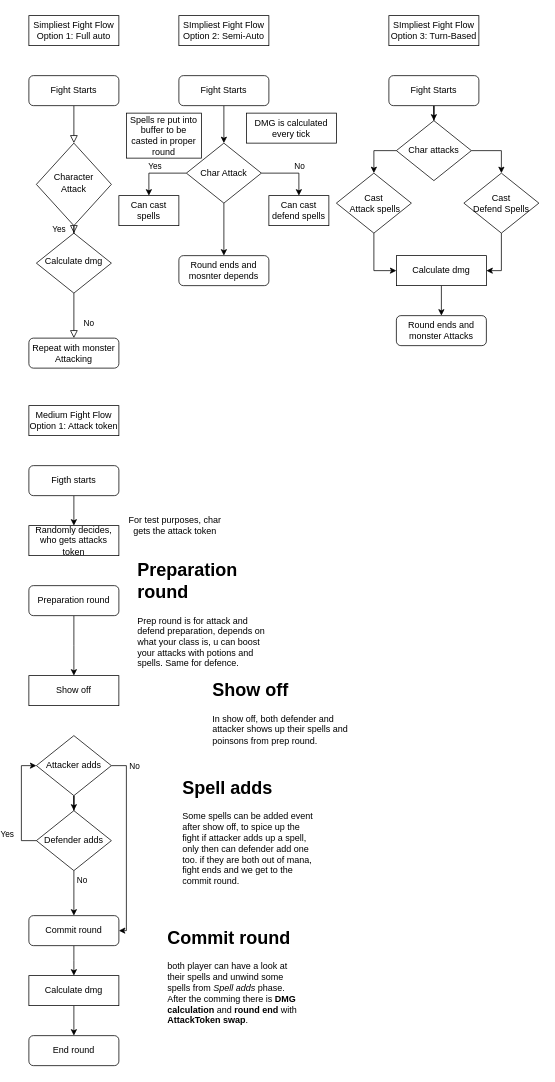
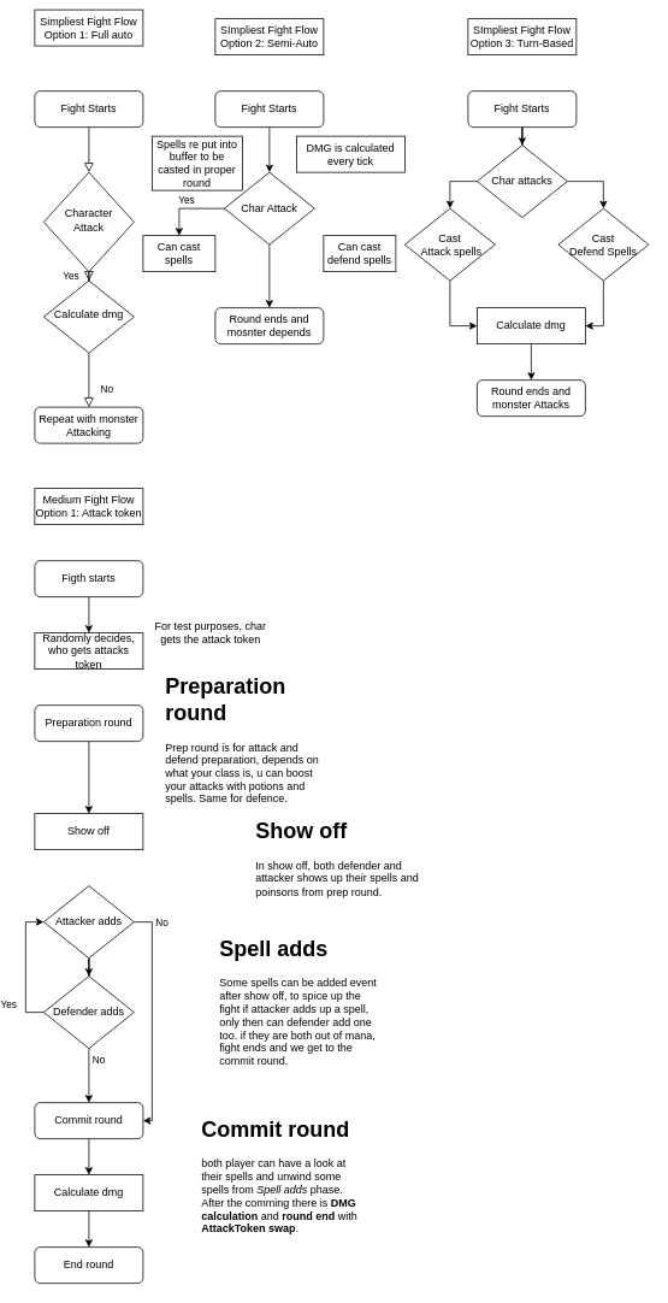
  <mxCell id="0" />
  <mxCell id="1" parent="0" />
  <mxCell id="2" value="" style="rounded=0;html=1;jettySize=auto;orthogonalLoop=1;fontSize=11;endArrow=block;endFill=0;endSize=8;strokeWidth=1;shadow=0;labelBackgroundColor=none;edgeStyle=orthogonalEdgeStyle;" parent="1" source="3" target="5" edge="1"><mxGeometry relative="1" as="geometry" /></mxCell>
  <mxCell id="3" value="Fight Starts" style="rounded=1;whiteSpace=wrap;html=1;fontSize=12;glass=0;strokeWidth=1;shadow=0;" parent="1" vertex="1"><mxGeometry x="30" y="100" width="120" height="40" as="geometry" /></mxCell>
  <mxCell id="4" value="Yes" style="rounded=0;html=1;jettySize=auto;orthogonalLoop=1;fontSize=11;endArrow=block;endFill=0;endSize=8;strokeWidth=1;shadow=0;labelBackgroundColor=none;edgeStyle=orthogonalEdgeStyle;" parent="1" source="5" target="7" edge="1"><mxGeometry y="20" relative="1" as="geometry"><mxPoint as="offset" /></mxGeometry></mxCell>
  <mxCell id="5" value="Character&lt;br&gt;Attack" style="rhombus;whiteSpace=wrap;html=1;shadow=0;fontFamily=Helvetica;fontSize=12;align=center;strokeWidth=1;spacing=6;spacingTop=-4;" parent="1" vertex="1"><mxGeometry x="40" y="190" width="100" height="110" as="geometry" /></mxCell>
  <mxCell id="6" value="No" style="rounded=0;html=1;jettySize=auto;orthogonalLoop=1;fontSize=11;endArrow=block;endFill=0;endSize=8;strokeWidth=1;shadow=0;labelBackgroundColor=none;edgeStyle=orthogonalEdgeStyle;" parent="1" source="7" target="8" edge="1"><mxGeometry x="0.333" y="20" relative="1" as="geometry"><mxPoint as="offset" /></mxGeometry></mxCell>
  <mxCell id="7" value="Calculate dmg" style="rhombus;whiteSpace=wrap;html=1;shadow=0;fontFamily=Helvetica;fontSize=12;align=center;strokeWidth=1;spacing=6;spacingTop=-4;" parent="1" vertex="1"><mxGeometry x="40" y="310" width="100" height="80" as="geometry" /></mxCell>
  <mxCell id="8" value="Repeat with monster&lt;br&gt;Attacking" style="rounded=1;whiteSpace=wrap;html=1;fontSize=12;glass=0;strokeWidth=1;shadow=0;" parent="1" vertex="1"><mxGeometry x="30" y="450" width="120" height="40" as="geometry" /></mxCell>
- <mxCell id="9" value="Simpliest Fight Flow&lt;br&gt;Option 1: Full auto" style="rounded=0;whiteSpace=wrap;html=1;" vertex="1" parent="1"><mxGeometry x="30" width="120" height="40" as="geometry" y="20" /></mxCell>
+ <mxCell id="9" value="Simpliest Fight Flow&lt;br&gt;Option 1: Full auto" style="rounded=0;whiteSpace=wrap;html=1;" vertex="1" parent="1"><mxGeometry x="30" y="10" width="120" height="40" as="geometry" /></mxCell>
  <mxCell id="10" value="SImpliest Fight Flow&lt;br&gt;Option 2: Semi-Auto" style="rounded=0;whiteSpace=wrap;html=1;" vertex="1" parent="1"><mxGeometry x="230" width="120" height="40" as="geometry" y="20" /></mxCell>
  <mxCell id="11" style="edgeStyle=orthogonalEdgeStyle;rounded=0;orthogonalLoop=1;jettySize=auto;html=1;entryX=0.5;entryY=0;entryDx=0;entryDy=0;" edge="1" parent="1" source="12" target="18"><mxGeometry relative="1" as="geometry" /></mxCell>
  <mxCell id="12" value="Fight Starts" style="rounded=1;whiteSpace=wrap;html=1;" vertex="1" parent="1"><mxGeometry x="230" y="100" width="120" height="40" as="geometry" /></mxCell>
  <mxCell id="13" style="edgeStyle=orthogonalEdgeStyle;rounded=0;orthogonalLoop=1;jettySize=auto;html=1;entryX=0.5;entryY=0;entryDx=0;entryDy=0;" edge="1" parent="1" source="18" target="19"><mxGeometry relative="1" as="geometry" /></mxCell>
  <mxCell id="14" value="Yes" style="edgeLabel;html=1;align=center;verticalAlign=middle;resizable=0;points=[];" vertex="1" connectable="0" parent="13"><mxGeometry x="0.083" y="-1" relative="1" as="geometry"><mxPoint y="-9" as="offset" /></mxGeometry></mxCell>
- <mxCell id="15" style="edgeStyle=orthogonalEdgeStyle;rounded=0;orthogonalLoop=1;jettySize=auto;html=1;entryX=0.5;entryY=0;entryDx=0;entryDy=0;" edge="1" parent="1" source="18" target="20"><mxGeometry relative="1" as="geometry" /></mxCell>
- <mxCell id="16" value="No" style="edgeLabel;html=1;align=center;verticalAlign=middle;resizable=0;points=[];" vertex="1" connectable="0" parent="15"><mxGeometry x="0.092" y="1" relative="1" as="geometry"><mxPoint x="6" y="-9" as="offset" /></mxGeometry></mxCell>
  <mxCell id="17" style="edgeStyle=orthogonalEdgeStyle;rounded=0;orthogonalLoop=1;jettySize=auto;html=1;entryX=0.5;entryY=0;entryDx=0;entryDy=0;" edge="1" parent="1" source="18" target="22"><mxGeometry relative="1" as="geometry" /></mxCell>
  <mxCell id="18" value="Char Attack" style="rhombus;whiteSpace=wrap;html=1;" vertex="1" parent="1"><mxGeometry x="240" y="190" width="100" height="80" as="geometry" /></mxCell>
  <mxCell id="19" value="Can cast spells" style="rounded=0;whiteSpace=wrap;html=1;" vertex="1" parent="1"><mxGeometry x="150" y="260" width="80" height="40" as="geometry" /></mxCell>
  <mxCell id="20" value="Can cast defend spells" style="rounded=0;whiteSpace=wrap;html=1;" vertex="1" parent="1"><mxGeometry x="350" y="260" width="80" height="40" as="geometry" /></mxCell>
  <mxCell id="21" value="DMG is calculated every tick" style="rounded=0;whiteSpace=wrap;html=1;" vertex="1" parent="1"><mxGeometry x="320" y="150" width="120" height="40" as="geometry" /></mxCell>
  <mxCell id="22" value="Round ends and mosnter depends" style="rounded=1;whiteSpace=wrap;html=1;" vertex="1" parent="1"><mxGeometry x="230" y="340" width="120" height="40" as="geometry" /></mxCell>
  <mxCell id="23" value="Spells re put into buffer to be casted in proper round" style="rounded=0;whiteSpace=wrap;html=1;" vertex="1" parent="1"><mxGeometry x="160" y="150" width="100" height="60" as="geometry" /></mxCell>
  <mxCell id="24" value="SImpliest Fight Flow&lt;br&gt;Option 3: Turn-Based" style="rounded=0;whiteSpace=wrap;html=1;" vertex="1" parent="1"><mxGeometry x="510" width="120" height="40" as="geometry" y="20" /></mxCell>
  <mxCell id="25" style="edgeStyle=orthogonalEdgeStyle;rounded=0;orthogonalLoop=1;jettySize=auto;html=1;entryX=0.5;entryY=0;entryDx=0;entryDy=0;" edge="1" parent="1" source="26" target="29"><mxGeometry relative="1" as="geometry" /></mxCell>
  <mxCell id="26" value="Fight Starts" style="rounded=1;whiteSpace=wrap;html=1;" vertex="1" parent="1"><mxGeometry x="510" y="100" width="120" height="40" as="geometry" /></mxCell>
  <mxCell id="27" style="edgeStyle=orthogonalEdgeStyle;rounded=0;orthogonalLoop=1;jettySize=auto;html=1;entryX=0.5;entryY=0;entryDx=0;entryDy=0;" edge="1" parent="1" source="29" target="31"><mxGeometry relative="1" as="geometry"><mxPoint x="490" y="230" as="targetPoint" /><Array as="points"><mxPoint x="490" y="200" /></Array></mxGeometry></mxCell>
  <mxCell id="28" style="edgeStyle=orthogonalEdgeStyle;rounded=0;orthogonalLoop=1;jettySize=auto;html=1;entryX=0.5;entryY=0;entryDx=0;entryDy=0;" edge="1" parent="1" source="29" target="33"><mxGeometry relative="1" as="geometry"><Array as="points"><mxPoint x="660" y="200" /></Array></mxGeometry></mxCell>
  <mxCell id="29" value="Char attacks" style="rhombus;whiteSpace=wrap;html=1;" vertex="1" parent="1"><mxGeometry x="520" y="160" width="100" height="80" as="geometry" /></mxCell>
  <mxCell id="30" style="edgeStyle=orthogonalEdgeStyle;rounded=0;orthogonalLoop=1;jettySize=auto;html=1;entryX=0;entryY=0.5;entryDx=0;entryDy=0;" edge="1" parent="1" source="31" target="35"><mxGeometry relative="1" as="geometry" /></mxCell>
  <mxCell id="31" value="Cast&lt;br&gt;&amp;nbsp;Attack spells" style="rhombus;whiteSpace=wrap;html=1;" vertex="1" parent="1"><mxGeometry x="440" y="230" width="100" height="80" as="geometry" /></mxCell>
  <mxCell id="32" style="edgeStyle=orthogonalEdgeStyle;rounded=0;orthogonalLoop=1;jettySize=auto;html=1;entryX=1;entryY=0.5;entryDx=0;entryDy=0;" edge="1" parent="1" source="33" target="35"><mxGeometry relative="1" as="geometry" /></mxCell>
  <mxCell id="33" value="Cast&lt;br&gt;Defend Spells" style="rhombus;whiteSpace=wrap;html=1;" vertex="1" parent="1"><mxGeometry x="610" y="230" width="100" height="80" as="geometry" /></mxCell>
  <mxCell id="34" style="edgeStyle=orthogonalEdgeStyle;rounded=0;orthogonalLoop=1;jettySize=auto;html=1;entryX=0.5;entryY=0;entryDx=0;entryDy=0;" edge="1" parent="1" source="35" target="36"><mxGeometry relative="1" as="geometry" /></mxCell>
  <mxCell id="35" value="Calculate dmg" style="rounded=0;whiteSpace=wrap;html=1;" vertex="1" parent="1"><mxGeometry x="520" y="340" width="120" height="40" as="geometry" /></mxCell>
  <mxCell id="36" value="Round ends and monster Attacks" style="rounded=1;whiteSpace=wrap;html=1;" vertex="1" parent="1"><mxGeometry x="520" y="420" width="120" height="40" as="geometry" /></mxCell>
  <mxCell id="37" value="Medium Fight Flow&lt;br&gt;Option 1: Attack token" style="rounded=0;whiteSpace=wrap;html=1;" vertex="1" parent="1"><mxGeometry x="30" y="540" width="120" height="40" as="geometry" /></mxCell>
  <mxCell id="38" style="edgeStyle=orthogonalEdgeStyle;rounded=0;orthogonalLoop=1;jettySize=auto;html=1;" edge="1" parent="1" source="39" target="40"><mxGeometry relative="1" as="geometry" /></mxCell>
  <mxCell id="39" value="Figth starts" style="rounded=1;whiteSpace=wrap;html=1;" vertex="1" parent="1"><mxGeometry x="30" y="620" width="120" height="40" as="geometry" /></mxCell>
  <mxCell id="40" value="Randomly decides, who gets attacks token" style="rounded=0;whiteSpace=wrap;html=1;" vertex="1" parent="1"><mxGeometry x="30" y="700" width="120" height="40" as="geometry" /></mxCell>
  <mxCell id="41" value="For test purposes, char gets the attack token" style="text;html=1;strokeColor=none;fillColor=none;align=center;verticalAlign=middle;whiteSpace=wrap;rounded=0;" vertex="1" parent="1"><mxGeometry x="160" y="670" width="130" height="60" as="geometry" /></mxCell>
  <mxCell id="42" style="edgeStyle=orthogonalEdgeStyle;rounded=0;orthogonalLoop=1;jettySize=auto;html=1;entryX=0.5;entryY=0;entryDx=0;entryDy=0;" edge="1" parent="1" source="43"><mxGeometry relative="1" as="geometry"><mxPoint x="90" y="900" as="targetPoint" /></mxGeometry></mxCell>
  <mxCell id="43" value="Preparation round" style="rounded=1;whiteSpace=wrap;html=1;" vertex="1" parent="1"><mxGeometry x="30" y="780" width="120" height="40" as="geometry" /></mxCell>
  <mxCell id="44" value="&lt;h1&gt;Preparation round&lt;/h1&gt;&lt;div&gt;Prep round is for attack and defend preparation, depends on what your class is, u can boost your attacks with potions and spells. Same for defence.&lt;/div&gt;" style="text;html=1;strokeColor=none;fillColor=none;spacing=5;spacingTop=-20;whiteSpace=wrap;overflow=hidden;rounded=0;" vertex="1" parent="1"><mxGeometry x="170" y="740" width="190" height="160" as="geometry" /></mxCell>
  <mxCell id="45" value="&lt;h1&gt;Show off&lt;/h1&gt;&lt;div&gt;In show off, both defender and attacker shows up their spells and poinsons from prep round.&lt;/div&gt;" style="text;html=1;strokeColor=none;fillColor=none;spacing=5;spacingTop=-20;whiteSpace=wrap;overflow=hidden;rounded=0;" vertex="1" parent="1"><mxGeometry x="270" y="900" width="190" height="120" as="geometry" /></mxCell>
  <mxCell id="46" value="Show off" style="rounded=0;whiteSpace=wrap;html=1;" vertex="1" parent="1"><mxGeometry x="30" y="900" width="120" height="40" as="geometry" /></mxCell>
  <mxCell id="47" style="edgeStyle=orthogonalEdgeStyle;rounded=0;orthogonalLoop=1;jettySize=auto;html=1;entryX=0.5;entryY=0;entryDx=0;entryDy=0;" edge="1" parent="1" source="50" target="55"><mxGeometry relative="1" as="geometry" /></mxCell>
  <mxCell id="48" style="edgeStyle=orthogonalEdgeStyle;rounded=0;orthogonalLoop=1;jettySize=auto;html=1;exitX=1;exitY=0.5;exitDx=0;exitDy=0;" edge="1" parent="1" source="50" target="57"><mxGeometry relative="1" as="geometry"><Array as="points"><mxPoint x="160" y="1020" /><mxPoint x="160" y="1240" /></Array></mxGeometry></mxCell>
  <mxCell id="49" value="No" style="edgeLabel;html=1;align=center;verticalAlign=middle;resizable=0;points=[];" vertex="1" connectable="0" parent="48"><mxGeometry x="-0.525" y="1" relative="1" as="geometry"><mxPoint x="9" y="-39" as="offset" /></mxGeometry></mxCell>
  <mxCell id="50" value="Attacker adds" style="rhombus;whiteSpace=wrap;html=1;" vertex="1" parent="1"><mxGeometry x="40" y="980" width="100" height="80" as="geometry" /></mxCell>
  <mxCell id="51" style="edgeStyle=orthogonalEdgeStyle;rounded=0;orthogonalLoop=1;jettySize=auto;html=1;entryX=0;entryY=0.5;entryDx=0;entryDy=0;" edge="1" parent="1" source="55" target="50"><mxGeometry relative="1" as="geometry"><mxPoint x="10" y="1020" as="targetPoint" /><Array as="points"><mxPoint x="20" y="1120" /><mxPoint x="20" y="1020" /></Array></mxGeometry></mxCell>
  <mxCell id="52" value="Yes" style="edgeLabel;html=1;align=center;verticalAlign=middle;resizable=0;points=[];" vertex="1" connectable="0" parent="51"><mxGeometry x="-0.391" y="-2" relative="1" as="geometry"><mxPoint x="-22" y="13" as="offset" /></mxGeometry></mxCell>
  <mxCell id="53" style="edgeStyle=orthogonalEdgeStyle;rounded=0;orthogonalLoop=1;jettySize=auto;html=1;entryX=0.5;entryY=0;entryDx=0;entryDy=0;" edge="1" parent="1" source="55" target="57"><mxGeometry relative="1" as="geometry"><mxPoint x="160" y="1180" as="targetPoint" /></mxGeometry></mxCell>
  <mxCell id="54" value="No" style="edgeLabel;html=1;align=center;verticalAlign=middle;resizable=0;points=[];" vertex="1" connectable="0" parent="53"><mxGeometry x="-0.167" y="1" relative="1" as="geometry"><mxPoint x="9" y="-13" as="offset" /></mxGeometry></mxCell>
  <mxCell id="55" value="Defender adds" style="rhombus;whiteSpace=wrap;html=1;" vertex="1" parent="1"><mxGeometry x="40" y="1080" width="100" height="80" as="geometry" /></mxCell>
  <mxCell id="56" style="edgeStyle=orthogonalEdgeStyle;rounded=0;orthogonalLoop=1;jettySize=auto;html=1;entryX=0.5;entryY=0;entryDx=0;entryDy=0;" edge="1" parent="1" source="57"><mxGeometry relative="1" as="geometry"><mxPoint x="90" y="1300" as="targetPoint" /></mxGeometry></mxCell>
  <mxCell id="57" value="Commit round" style="rounded=1;whiteSpace=wrap;html=1;" vertex="1" parent="1"><mxGeometry x="30" y="1220" width="120" height="40" as="geometry" /></mxCell>
  <mxCell id="58" value="End round" style="rounded=1;whiteSpace=wrap;html=1;" vertex="1" parent="1"><mxGeometry x="30" y="1380" width="120" height="40" as="geometry" /></mxCell>
  <mxCell id="59" style="edgeStyle=orthogonalEdgeStyle;rounded=0;orthogonalLoop=1;jettySize=auto;html=1;entryX=0.5;entryY=0;entryDx=0;entryDy=0;" edge="1" parent="1" source="60" target="58"><mxGeometry relative="1" as="geometry" /></mxCell>
  <mxCell id="60" value="Calculate dmg" style="rounded=0;whiteSpace=wrap;html=1;" vertex="1" parent="1"><mxGeometry x="30" y="1300" width="120" height="40" as="geometry" /></mxCell>
  <mxCell id="61" value="&lt;h1&gt;Spell adds&lt;/h1&gt;&lt;div&gt;Some spells can be added event after show off, to spice up the fight if attacker adds up a spell, only then can defender add one too. if they are both out of mana, fight ends and we get to the commit round.&lt;/div&gt;" style="text;html=1;strokeColor=none;fillColor=none;spacing=5;spacingTop=-20;whiteSpace=wrap;overflow=hidden;rounded=0;" vertex="1" parent="1"><mxGeometry x="230" y="1030" width="190" height="150" as="geometry" /></mxCell>
  <mxCell id="62" value="&lt;h1&gt;Commit round&lt;/h1&gt;&lt;div&gt;both player can have a look at their spells and unwind some spells from &lt;i&gt;Spell adds&lt;/i&gt;&amp;nbsp;phase. After the comming there is &lt;b&gt;DMG calculation&lt;/b&gt;&amp;nbsp;and &lt;b&gt;round end &lt;/b&gt;with &lt;b&gt;AttackToken swap&lt;/b&gt;.&lt;/div&gt;" style="text;html=1;strokeColor=none;fillColor=none;spacing=5;spacingTop=-20;whiteSpace=wrap;overflow=hidden;rounded=0;" vertex="1" parent="1"><mxGeometry x="210" y="1230" width="190" height="150" as="geometry" /></mxCell>
